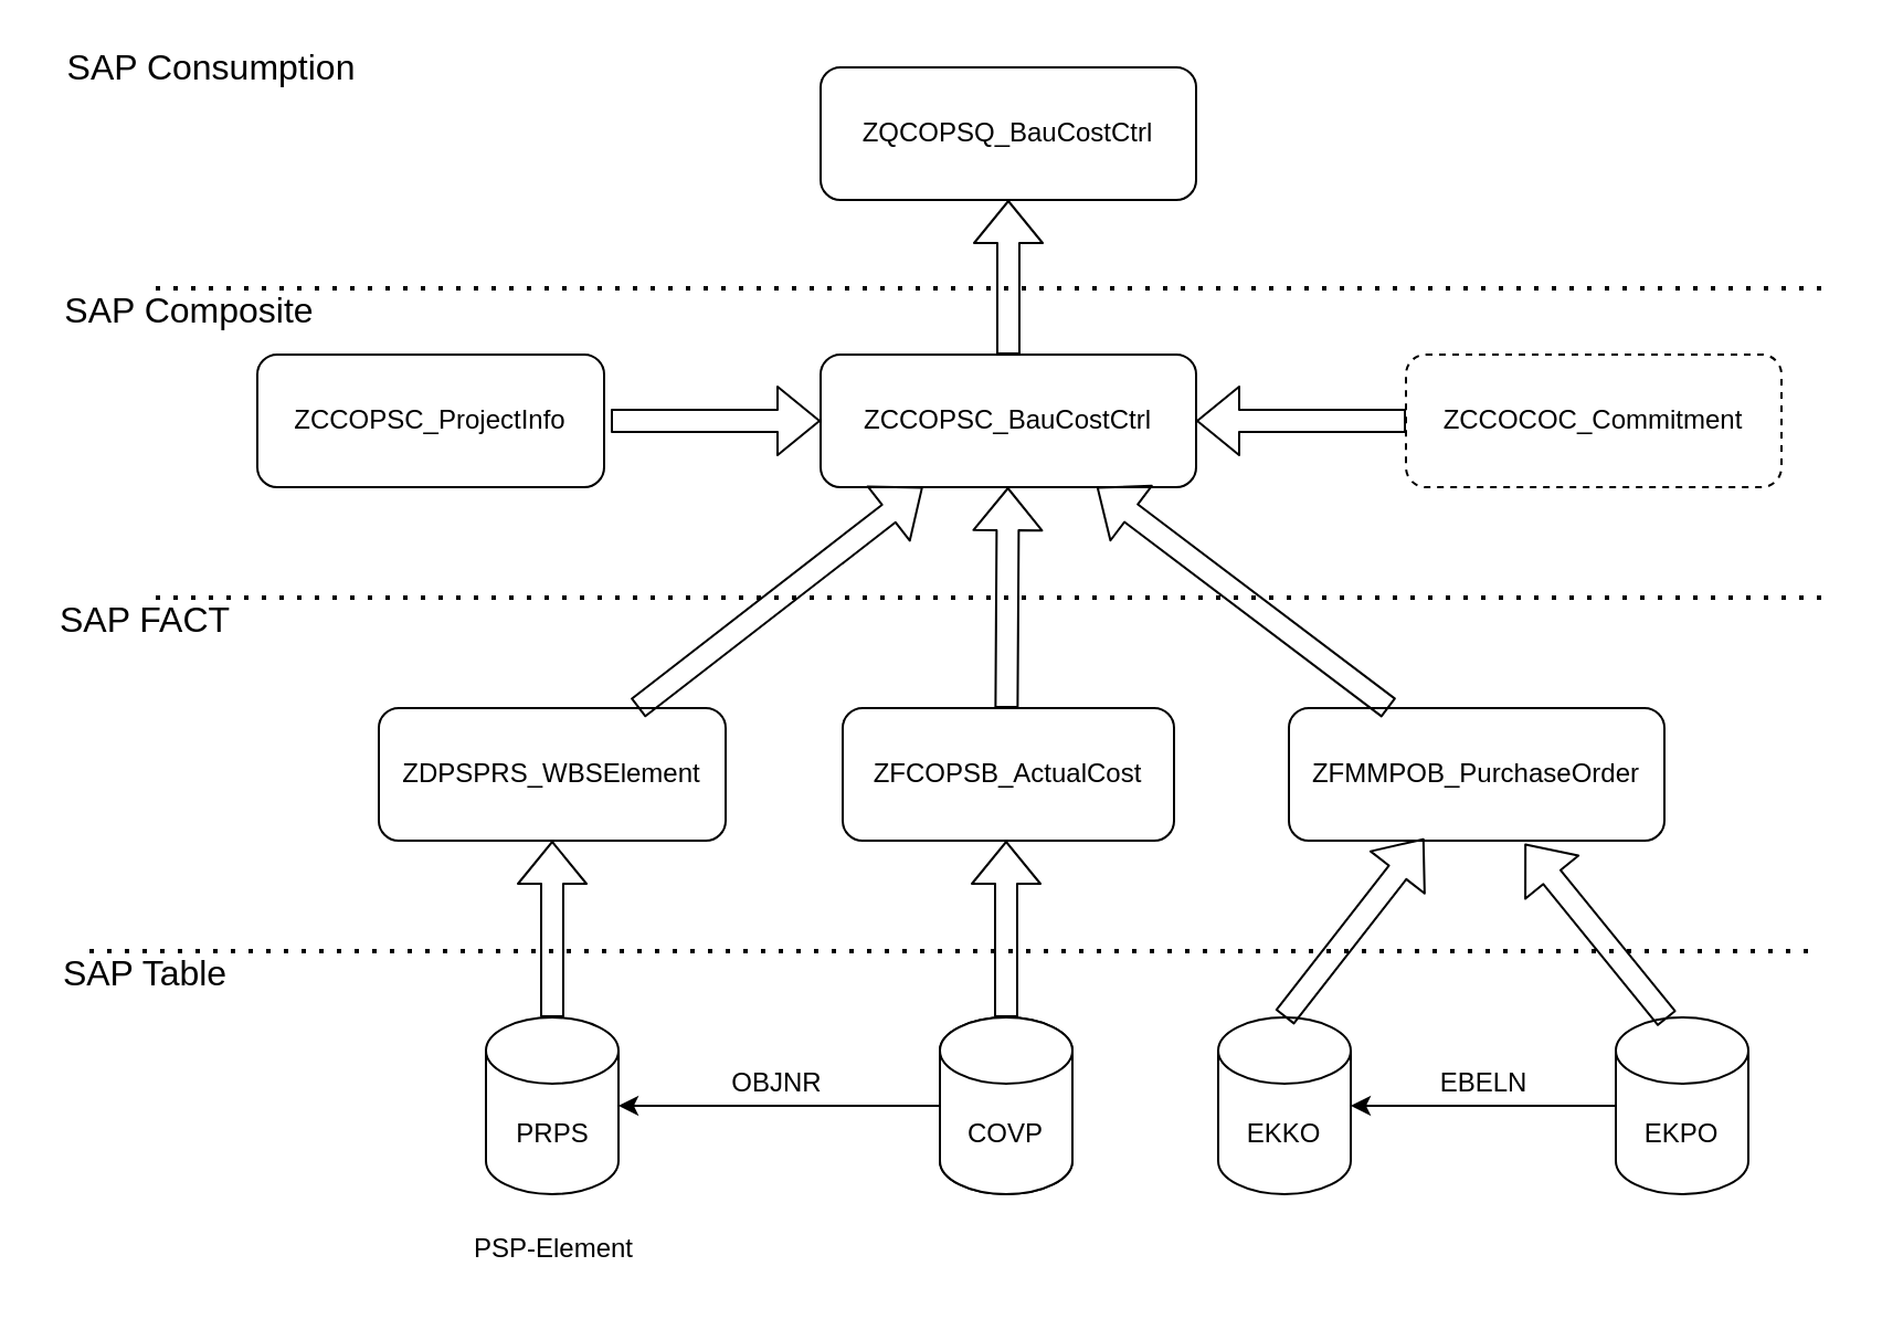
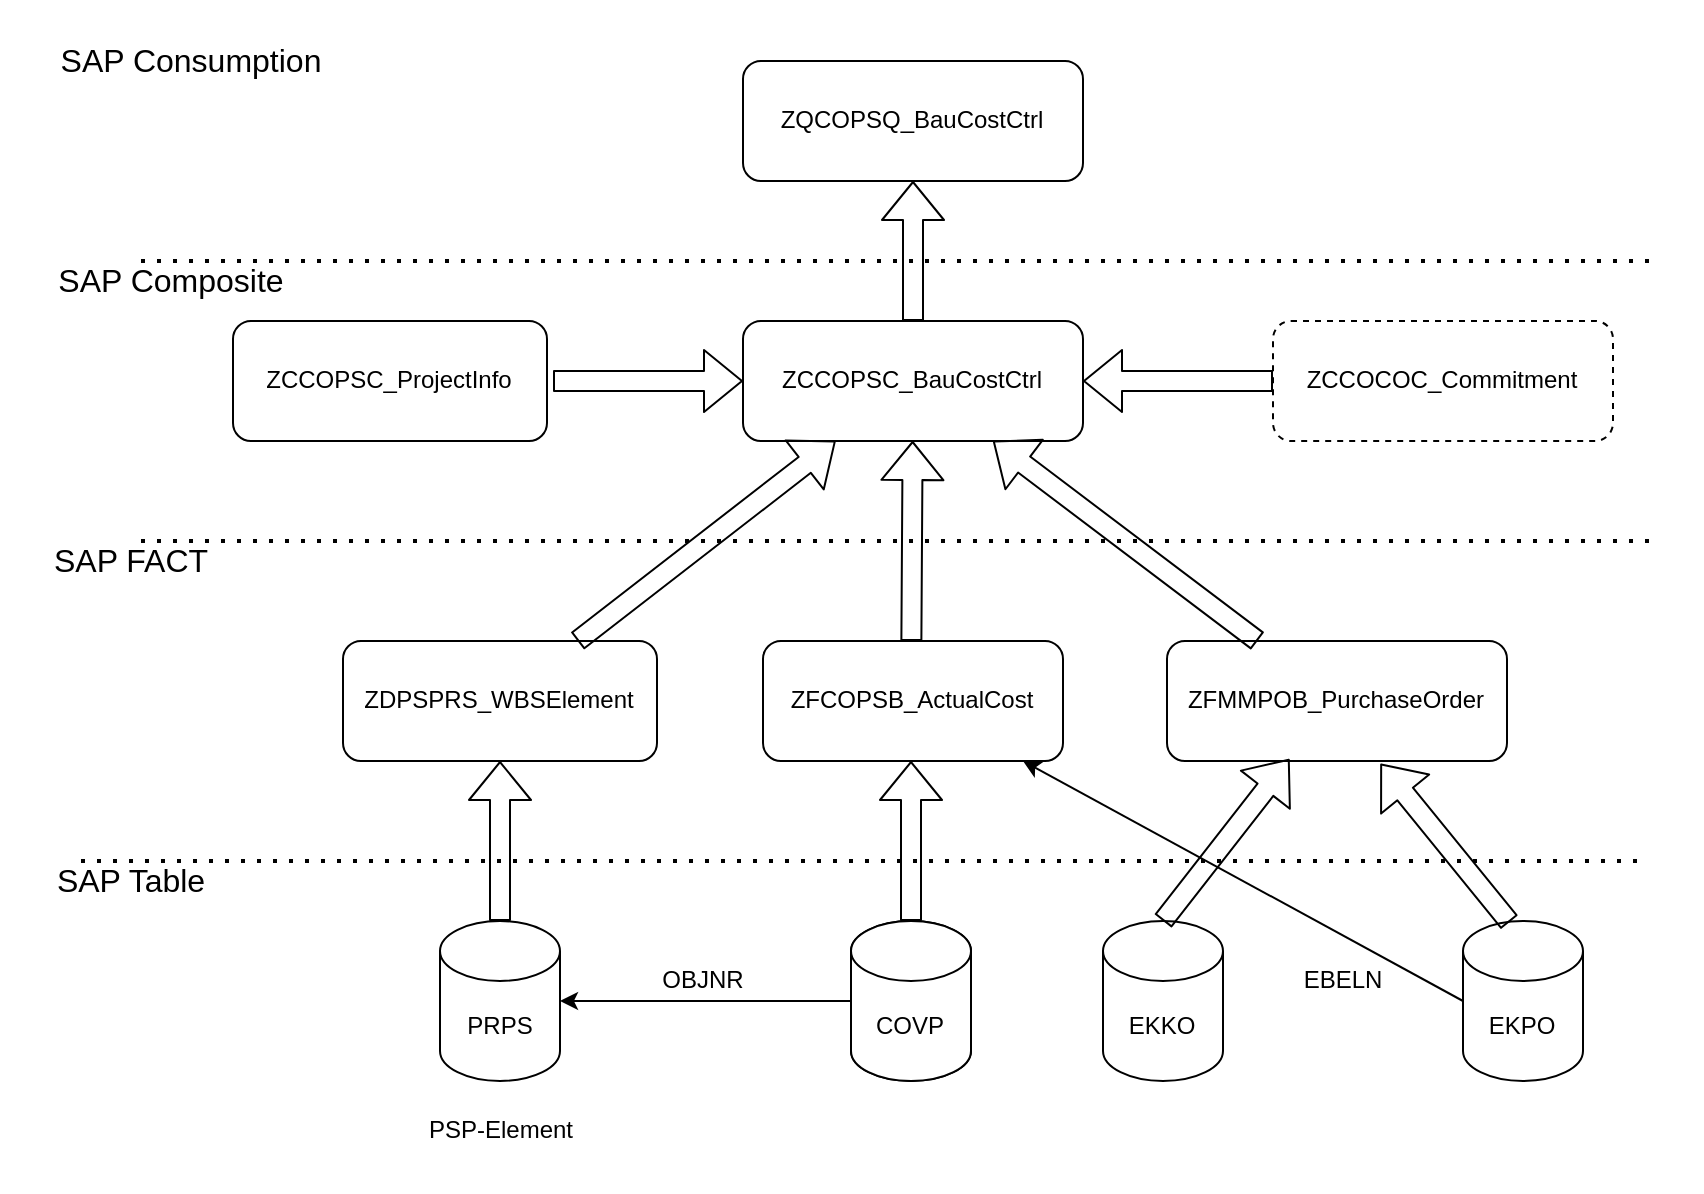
  <mxCell id="0" />
  <mxCell id="1" parent="0" />
  <mxCell id="2" value="COVP" style="shape=cylinder3;whiteSpace=wrap;html=1;boundedLbl=1;backgroundOutline=1;size=15;" vertex="1" parent="1"><mxGeometry x="425" y="460" width="60" height="80" as="geometry" /></mxCell>
  <mxCell id="3" value="ZICOPSB_ActualCosts" style="rounded=1;whiteSpace=wrap;html=1;" vertex="1" parent="1"><mxGeometry x="385" y="320" width="140" height="60" as="geometry" /></mxCell>
  <mxCell id="4" value="ZCCOPSC_BauCostCtrl" style="rounded=1;whiteSpace=wrap;html=1;" vertex="1" parent="1"><mxGeometry x="371" y="160" width="170" height="60" as="geometry" /></mxCell>
  <mxCell id="5" value="" style="shape=flexArrow;endArrow=classic;html=1;" edge="1" parent="1" source="2" target="3"><mxGeometry width="50" height="50" relative="1" as="geometry"><mxPoint x="134" y="460" as="sourcePoint" /><mxPoint x="184" y="410" as="targetPoint" /></mxGeometry></mxCell>
  <mxCell id="6" value="" style="shape=flexArrow;endArrow=classic;html=1;" edge="1" parent="1" source="3" target="4"><mxGeometry width="50" height="50" relative="1" as="geometry"><mxPoint x="420.2" y="260" as="sourcePoint" /><mxPoint x="524" y="110" as="targetPoint" /></mxGeometry></mxCell>
  <mxCell id="7" value="" style="endArrow=none;dashed=1;html=1;dashPattern=1 3;strokeWidth=2;" edge="1" parent="1"><mxGeometry width="50" height="50" relative="1" as="geometry"><mxPoint x="40" y="430" as="sourcePoint" /><mxPoint x="820" y="430" as="targetPoint" /></mxGeometry></mxCell>
  <mxCell id="8" value="&lt;font style=&quot;font-size: 16px&quot;&gt;SAP Table&lt;/font&gt;" style="text;html=1;resizable=0;autosize=1;align=center;verticalAlign=middle;points=[];fillColor=none;strokeColor=none;rounded=0;" vertex="1" parent="1"><mxGeometry x="20" y="430" width="90" height="20" as="geometry" /></mxCell>
  <mxCell id="9" value="" style="endArrow=none;dashed=1;html=1;dashPattern=1 3;strokeWidth=2;" edge="1" parent="1"><mxGeometry width="50" height="50" relative="1" as="geometry"><mxPoint x="70" y="130" as="sourcePoint" /><mxPoint x="830" y="130" as="targetPoint" /></mxGeometry></mxCell>
  <mxCell id="10" value="&lt;font style=&quot;font-size: 16px&quot;&gt;SAP FACT&lt;/font&gt;" style="text;html=1;resizable=0;autosize=1;align=center;verticalAlign=middle;points=[];fillColor=none;strokeColor=none;rounded=0;" vertex="1" parent="1"><mxGeometry x="20" y="270" width="90" height="20" as="geometry" /></mxCell>
  <mxCell id="11" value="" style="endArrow=none;dashed=1;html=1;dashPattern=1 3;strokeWidth=2;" edge="1" parent="1"><mxGeometry width="50" height="50" relative="1" as="geometry"><mxPoint x="70" y="270" as="sourcePoint" /><mxPoint x="830" y="270" as="targetPoint" /></mxGeometry></mxCell>
  <mxCell id="12" value="&lt;font style=&quot;font-size: 16px&quot;&gt;SAP Composite&lt;/font&gt;" style="text;html=1;resizable=0;autosize=1;align=center;verticalAlign=middle;points=[];fillColor=none;strokeColor=none;rounded=0;" vertex="1" parent="1"><mxGeometry x="20" y="130" width="130" height="20" as="geometry" /></mxCell>
  <mxCell id="13" value="PRPS" style="shape=cylinder3;whiteSpace=wrap;html=1;boundedLbl=1;backgroundOutline=1;size=15;" vertex="1" parent="1"><mxGeometry x="219.5" y="460" width="60" height="80" as="geometry" /></mxCell>
  <mxCell id="14" value="" style="endArrow=classic;html=1;exitX=0;exitY=0.5;exitDx=0;exitDy=0;exitPerimeter=0;entryX=1;entryY=0.5;entryDx=0;entryDy=0;entryPerimeter=0;" edge="1" parent="1" source="2" target="13"><mxGeometry width="50" height="50" relative="1" as="geometry"><mxPoint x="244" y="320" as="sourcePoint" /><mxPoint x="294" y="270" as="targetPoint" /></mxGeometry></mxCell>
  <mxCell id="15" value="OBJNR" style="text;html=1;align=center;verticalAlign=middle;resizable=0;points=[];autosize=1;strokeColor=none;" vertex="1" parent="1"><mxGeometry x="321" y="480" width="60" height="20" as="geometry" /></mxCell>
  <mxCell id="16" value="" style="shape=flexArrow;endArrow=classic;html=1;entryX=0.5;entryY=1;entryDx=0;entryDy=0;" edge="1" parent="1" source="13" target="20"><mxGeometry width="50" height="50" relative="1" as="geometry"><mxPoint x="45" y="610" as="sourcePoint" /><mxPoint x="241.25" y="380" as="targetPoint" /></mxGeometry></mxCell>
  <mxCell id="17" value="PSP-Element" style="text;html=1;align=center;verticalAlign=middle;resizable=0;points=[];autosize=1;strokeColor=none;" vertex="1" parent="1"><mxGeometry x="204.5" y="555" width="90" height="20" as="geometry" /></mxCell>
  <mxCell id="18" value="ZFCOPSB_ActualCost" style="rounded=1;whiteSpace=wrap;html=1;" vertex="1" parent="1"><mxGeometry x="381" y="320" width="150" height="60" as="geometry" /></mxCell>
  <mxCell id="19" value="COVP" style="shape=cylinder3;whiteSpace=wrap;html=1;boundedLbl=1;backgroundOutline=1;size=15;" vertex="1" parent="1"><mxGeometry x="425" y="460" width="60" height="80" as="geometry" /></mxCell>
  <mxCell id="20" value="ZDPSPRS_WBSElement" style="rounded=1;whiteSpace=wrap;html=1;" vertex="1" parent="1"><mxGeometry x="171" y="320" width="157" height="60" as="geometry" /></mxCell>
  <mxCell id="21" value="" style="shape=flexArrow;endArrow=classic;html=1;" edge="1" parent="1" source="20" target="4"><mxGeometry width="50" height="50" relative="1" as="geometry"><mxPoint x="231" y="330" as="sourcePoint" /><mxPoint x="281" y="280" as="targetPoint" /></mxGeometry></mxCell>
  <mxCell id="22" value="&lt;font style=&quot;font-size: 16px&quot;&gt;SAP Consumption&lt;/font&gt;" style="text;html=1;resizable=0;autosize=1;align=center;verticalAlign=middle;points=[];fillColor=none;strokeColor=none;rounded=0;" vertex="1" parent="1"><mxGeometry x="20" y="20" width="150" height="20" as="geometry" /></mxCell>
  <mxCell id="23" value="ZFMMPOB_PurchaseOrder" style="rounded=1;whiteSpace=wrap;html=1;" vertex="1" parent="1"><mxGeometry x="583" y="320" width="170" height="60" as="geometry" /></mxCell>
  <mxCell id="24" value="" style="shape=flexArrow;endArrow=classic;html=1;" edge="1" parent="1" source="23"><mxGeometry width="50" height="50" relative="1" as="geometry"><mxPoint x="601" y="300" as="sourcePoint" /><mxPoint x="496" y="220" as="targetPoint" /></mxGeometry></mxCell>
  <mxCell id="25" value="EKKO" style="shape=cylinder3;whiteSpace=wrap;html=1;boundedLbl=1;backgroundOutline=1;size=15;" vertex="1" parent="1"><mxGeometry x="551" y="460" width="60" height="80" as="geometry" /></mxCell>
  <mxCell id="26" value="EKPO" style="shape=cylinder3;whiteSpace=wrap;html=1;boundedLbl=1;backgroundOutline=1;size=15;" vertex="1" parent="1"><mxGeometry x="731" y="460" width="60" height="80" as="geometry" /></mxCell>
- <mxCell id="27" value="" style="endArrow=classic;html=1;exitX=0;exitY=0.5;exitDx=0;exitDy=0;exitPerimeter=0;entryX=1;entryY=0.5;entryDx=0;entryDy=0;entryPerimeter=0;" edge="1" parent="1" source="26" target="25"><mxGeometry width="50" height="50" relative="1" as="geometry"><mxPoint x="691.5" y="584" as="sourcePoint" /><mxPoint x="546" y="584" as="targetPoint" /></mxGeometry></mxCell>
+ <mxCell id="27" value="" style="endArrow=classic;html=1;exitX=0;exitY=0.5;exitDx=0;exitDy=0;exitPerimeter=0;" edge="1" parent="1" source="26" target="18"><mxGeometry width="50" height="50" relative="1" as="geometry"><mxPoint x="691.5" y="584" as="sourcePoint" /><mxPoint x="546" y="584" as="targetPoint" /></mxGeometry></mxCell>
  <mxCell id="28" value="EBELN" style="text;html=1;align=center;verticalAlign=middle;resizable=0;points=[];autosize=1;strokeColor=none;" vertex="1" parent="1"><mxGeometry x="646" y="480" width="50" height="20" as="geometry" /></mxCell>
  <mxCell id="29" value="" style="shape=flexArrow;endArrow=classic;html=1;entryX=0.628;entryY=1.023;entryDx=0;entryDy=0;entryPerimeter=0;exitX=0.387;exitY=0.008;exitDx=0;exitDy=0;exitPerimeter=0;" edge="1" parent="1" source="26" target="23"><mxGeometry width="50" height="50" relative="1" as="geometry"><mxPoint x="741" y="460" as="sourcePoint" /><mxPoint x="461" y="340" as="targetPoint" /></mxGeometry></mxCell>
  <mxCell id="30" value="" style="shape=flexArrow;endArrow=classic;html=1;entryX=0.36;entryY=0.983;entryDx=0;entryDy=0;entryPerimeter=0;exitX=0.5;exitY=0;exitDx=0;exitDy=0;exitPerimeter=0;" edge="1" parent="1" source="25" target="23"><mxGeometry width="50" height="50" relative="1" as="geometry"><mxPoint x="541" y="460" as="sourcePoint" /><mxPoint x="591" y="410" as="targetPoint" /></mxGeometry></mxCell>
  <mxCell id="31" value="ZCCOPSC_ProjectInfo" style="rounded=1;whiteSpace=wrap;html=1;" vertex="1" parent="1"><mxGeometry x="116" y="160" width="157" height="60" as="geometry" /></mxCell>
  <mxCell id="32" value="ZCCOCOC_Commitment" style="rounded=1;whiteSpace=wrap;html=1;dashed=1;" vertex="1" parent="1"><mxGeometry x="636" y="160" width="170" height="60" as="geometry" /></mxCell>
  <mxCell id="33" value="" style="shape=flexArrow;endArrow=classic;html=1;entryX=0;entryY=0.5;entryDx=0;entryDy=0;" edge="1" parent="1" target="4"><mxGeometry width="50" height="50" relative="1" as="geometry"><mxPoint x="276" y="190" as="sourcePoint" /><mxPoint x="427.281" y="230" as="targetPoint" /></mxGeometry></mxCell>
  <mxCell id="34" value="" style="shape=flexArrow;endArrow=classic;html=1;entryX=1;entryY=0.5;entryDx=0;entryDy=0;exitX=0;exitY=0.5;exitDx=0;exitDy=0;" edge="1" parent="1" source="32" target="4"><mxGeometry width="50" height="50" relative="1" as="geometry"><mxPoint x="551" y="90" as="sourcePoint" /><mxPoint x="646" y="90" as="targetPoint" /></mxGeometry></mxCell>
  <mxCell id="35" value="ZQCOPSQ_BauCostCtrl" style="rounded=1;whiteSpace=wrap;html=1;" vertex="1" parent="1"><mxGeometry x="371" y="30" width="170" height="60" as="geometry" /></mxCell>
  <mxCell id="36" value="" style="shape=flexArrow;endArrow=classic;html=1;entryX=0.5;entryY=1;entryDx=0;entryDy=0;" edge="1" parent="1" source="4" target="35"><mxGeometry width="50" height="50" relative="1" as="geometry"><mxPoint x="356" y="170" as="sourcePoint" /><mxPoint x="406" y="120" as="targetPoint" /></mxGeometry></mxCell>
